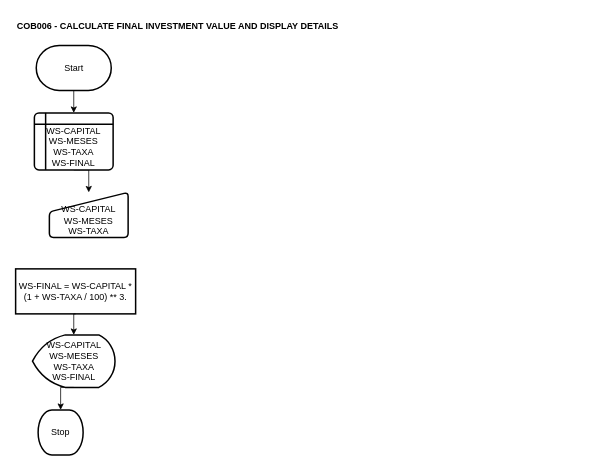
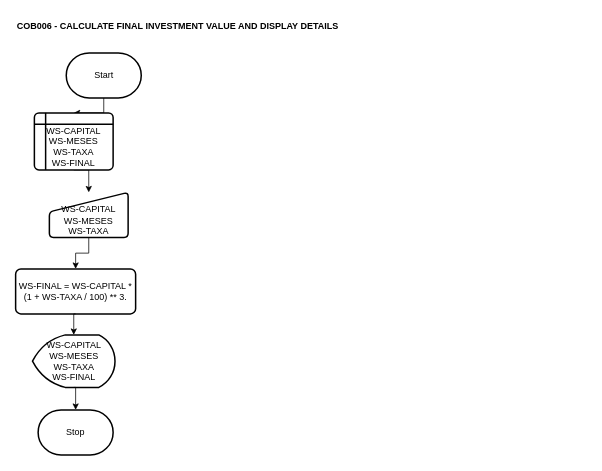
  <mxCell id="0" />
  <mxCell id="1" parent="0" />
  <mxCell id="2" value="COB006 - CALCULATE FINAL INVESTMENT VALUE AND DISPLAY DETAILS" style="text;html=1;align=left;verticalAlign=middle;whiteSpace=wrap;rounded=0;fontStyle=1" parent="1" vertex="1"><mxGeometry x="20" y="20" width="760" height="30" as="geometry" /></mxCell>
  <mxCell id="3" style="edgeStyle=orthogonalEdgeStyle;rounded=0;orthogonalLoop=1;jettySize=auto;html=1;exitX=0.5;exitY=1;exitDx=0;exitDy=0;exitPerimeter=0;entryX=0.5;entryY=0;entryDx=0;entryDy=0;" parent="1" source="4" target="6" edge="1"><mxGeometry relative="1" as="geometry" /></mxCell>
- <mxCell id="4" value="Start" style="strokeWidth=2;html=1;shape=mxgraph.flowchart.terminator;whiteSpace=wrap;" parent="1" vertex="1"><mxGeometry x="47.5" y="60" width="100" height="60" as="geometry" /></mxCell>
+ <mxCell id="4" value="Start" style="strokeWidth=2;html=1;shape=mxgraph.flowchart.terminator;whiteSpace=wrap;" parent="1" vertex="1"><mxGeometry x="87.5" y="70" width="100" height="60" as="geometry" /></mxCell>
  <mxCell id="5" style="edgeStyle=orthogonalEdgeStyle;rounded=0;orthogonalLoop=1;jettySize=auto;html=1;exitX=0.5;exitY=1;exitDx=0;exitDy=0;entryX=0.5;entryY=0;entryDx=0;entryDy=0;" parent="1" source="6" target="11" edge="1"><mxGeometry relative="1" as="geometry"><mxPoint x="-2.44" y="256" as="targetPoint" /></mxGeometry></mxCell>
  <mxCell id="6" value="&lt;div&gt;&lt;br&gt;&lt;/div&gt;WS-CAPITAL&lt;div&gt;WS-MESES&lt;/div&gt;&lt;div&gt;WS-TAXA&lt;/div&gt;&lt;div&gt;WS-FINAL&lt;/div&gt;" style="shape=internalStorage;whiteSpace=wrap;html=1;dx=15;dy=15;rounded=1;arcSize=8;strokeWidth=2;" parent="1" vertex="1"><mxGeometry x="45" y="150" width="105" height="76" as="geometry" /></mxCell>
  <mxCell id="7" value="&lt;div&gt;WS-CAPITAL&lt;div&gt;WS-MESES&lt;/div&gt;&lt;div&gt;WS-TAXA&lt;/div&gt;&lt;div&gt;WS-FINAL&lt;/div&gt;&lt;/div&gt;" style="strokeWidth=2;html=1;shape=mxgraph.flowchart.display;whiteSpace=wrap;" parent="1" vertex="1"><mxGeometry x="42.5" y="446" width="110" height="70" as="geometry" /></mxCell>
- <mxCell id="8" value="Stop" style="strokeWidth=2;html=1;shape=mxgraph.flowchart.terminator;whiteSpace=wrap;" parent="1" vertex="1"><mxGeometry x="50" y="546" width="60" height="60" as="geometry" /></mxCell>
+ <mxCell id="8" value="Stop" style="strokeWidth=2;html=1;shape=mxgraph.flowchart.terminator;whiteSpace=wrap;" parent="1" vertex="1"><mxGeometry x="50" y="546" width="100" height="60" as="geometry" /></mxCell>
  <mxCell id="9" style="edgeStyle=orthogonalEdgeStyle;rounded=0;orthogonalLoop=1;jettySize=auto;html=1;exitX=0.5;exitY=1;exitDx=0;exitDy=0;exitPerimeter=0;entryX=0.5;entryY=0;entryDx=0;entryDy=0;entryPerimeter=0;" parent="1" source="7" target="8" edge="1"><mxGeometry relative="1" as="geometry" /></mxCell>
+ <mxCell id="10" style="edgeStyle=orthogonalEdgeStyle;rounded=0;orthogonalLoop=1;jettySize=auto;html=1;exitX=0.5;exitY=1;exitDx=0;exitDy=0;entryX=0.5;entryY=0;entryDx=0;entryDy=0;" parent="1" source="11" target="12" edge="1"><mxGeometry relative="1" as="geometry"><mxPoint x="100" y="346" as="targetPoint" /></mxGeometry></mxCell>
  <mxCell id="11" value="&lt;div&gt;&lt;br&gt;&lt;/div&gt;WS-CAPITAL&lt;div&gt;&lt;span style=&quot;background-color: transparent; color: light-dark(rgb(0, 0, 0), rgb(255, 255, 255));&quot;&gt;WS-MESES&lt;/span&gt;&lt;/div&gt;&lt;div&gt;WS-TAXA&lt;span style=&quot;background-color: transparent; color: light-dark(rgb(0, 0, 0), rgb(255, 255, 255));&quot;&gt;&lt;/span&gt;&lt;/div&gt;" style="html=1;strokeWidth=2;shape=manualInput;whiteSpace=wrap;rounded=1;size=26;arcSize=11;" parent="1" vertex="1"><mxGeometry x="65" y="256" width="105" height="60" as="geometry" /></mxCell>
- <mxCell id="12" value="WS-FINAL = WS-CAPITAL * (1 + WS-TAXA / 100) ** 3." style="whiteSpace=wrap;html=1;absoluteArcSize=1;arcSize=14;strokeWidth=2;rounded=0;" vertex="1" parent="1"><mxGeometry x="20" y="358" width="160" height="60" as="geometry" /></mxCell>
+ <mxCell id="12" value="WS-FINAL = WS-CAPITAL * (1 + WS-TAXA / 100) ** 3." style="rounded=1;whiteSpace=wrap;html=1;absoluteArcSize=1;arcSize=14;strokeWidth=2;" vertex="1" parent="1"><mxGeometry x="20" y="358" width="160" height="60" as="geometry" /></mxCell>
  <mxCell id="13" style="edgeStyle=orthogonalEdgeStyle;rounded=0;orthogonalLoop=1;jettySize=auto;html=1;exitX=0.5;exitY=1;exitDx=0;exitDy=0;entryX=0.5;entryY=0;entryDx=0;entryDy=0;entryPerimeter=0;" edge="1" parent="1" source="12" target="7"><mxGeometry relative="1" as="geometry" /></mxCell>
